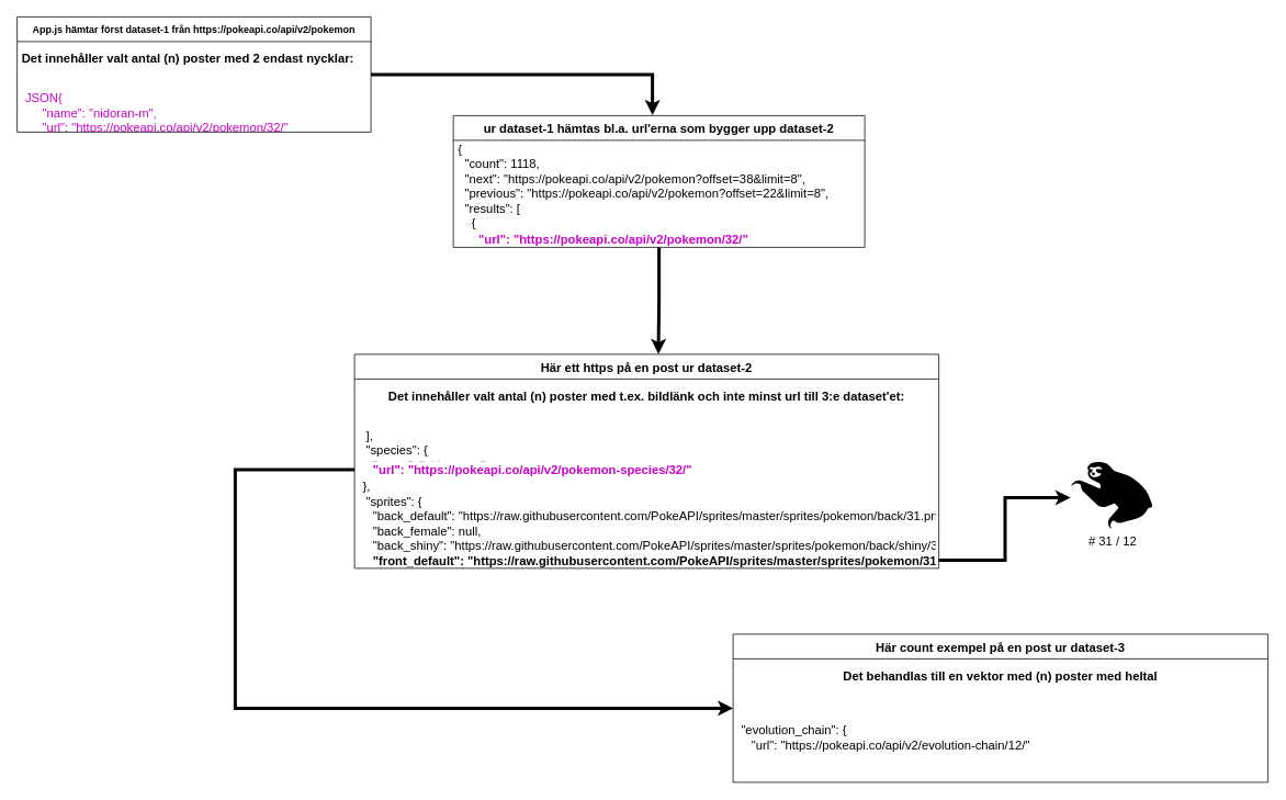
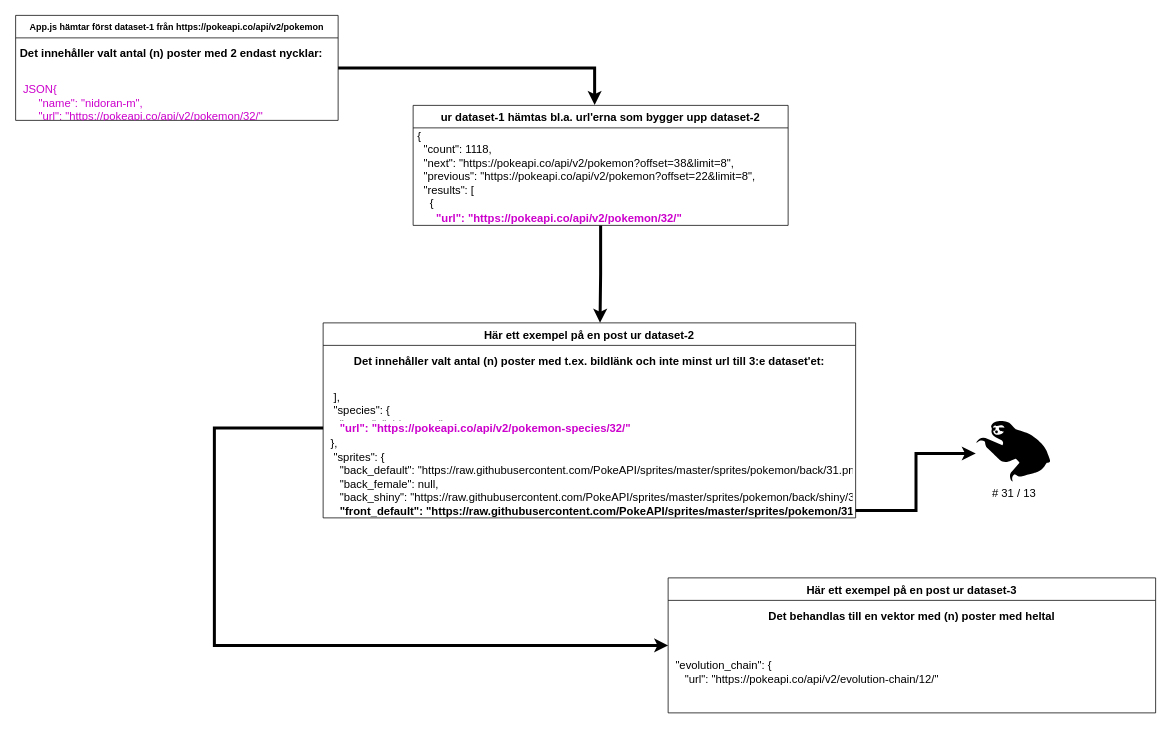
  <mxCell id="0" />
  <mxCell id="1" parent="0" />
  <mxCell id="2" style="edgeStyle=orthogonalEdgeStyle;rounded=0;orthogonalLoop=1;jettySize=auto;html=1;entryX=0.52;entryY=-0.001;entryDx=0;entryDy=0;entryPerimeter=0;strokeWidth=4;" edge="1" parent="1" source="3" target="6"><mxGeometry relative="1" as="geometry" /></mxCell>
  <mxCell id="3" value="ur dataset-1 hämtas bl.a. url'erna som bygger upp dataset-2" style="swimlane;fontStyle=1;childLayout=stackLayout;horizontal=1;startSize=30;horizontalStack=0;resizeParent=1;resizeParentMax=0;resizeLast=0;collapsible=1;marginBottom=0;fontSize=15;" parent="1" vertex="1"><mxGeometry x="550" y="140" width="500" height="160" as="geometry" /></mxCell>
  <mxCell id="4" value="{&#10;  &quot;count&quot;: 1118,&#10;  &quot;next&quot;: &quot;https://pokeapi.co/api/v2/pokemon?offset=38&amp;limit=8&quot;,&#10;  &quot;previous&quot;: &quot;https://pokeapi.co/api/v2/pokemon?offset=22&amp;limit=8&quot;,&#10;  &quot;results&quot;: [&#10;    {&#10;      &quot;name&quot;: &quot;nidoqueen&quot;," style="text;strokeColor=none;fillColor=none;align=left;verticalAlign=middle;spacingLeft=4;spacingRight=4;overflow=hidden;points=[[0,0.5],[1,0.5]];portConstraint=eastwest;rotatable=0;fontSize=15;" parent="3" vertex="1"><mxGeometry y="30" width="500" height="110" as="geometry" /></mxCell>
  <mxCell id="5" value="      &quot;url&quot;: &quot;https://pokeapi.co/api/v2/pokemon/32/&quot;" style="text;strokeColor=none;fillColor=none;align=left;verticalAlign=middle;spacingLeft=4;spacingRight=4;overflow=hidden;points=[[0,0.5],[1,0.5]];portConstraint=eastwest;rotatable=0;fontStyle=1;fontSize=15;fontColor=#CC00CC;" parent="3" vertex="1"><mxGeometry y="140" width="500" height="20" as="geometry" /></mxCell>
- <mxCell id="6" value="Här ett https på en post ur dataset-2" style="swimlane;fontStyle=1;childLayout=stackLayout;horizontal=1;startSize=30;horizontalStack=0;resizeParent=1;resizeParentMax=0;resizeLast=0;collapsible=1;marginBottom=0;fontSize=15;" parent="1" vertex="1"><mxGeometry x="430" y="430" width="710" height="260" as="geometry" /></mxCell>
+ <mxCell id="6" value="Här ett exempel på en post ur dataset-2" style="swimlane;fontStyle=1;childLayout=stackLayout;horizontal=1;startSize=30;horizontalStack=0;resizeParent=1;resizeParentMax=0;resizeLast=0;collapsible=1;marginBottom=0;fontSize=15;" parent="1" vertex="1"><mxGeometry x="430" y="430" width="710" height="260" as="geometry" /></mxCell>
  <mxCell id="7" value="Det innehåller valt antal (n) poster med t.ex. bildlänk och inte minst url till 3:e dataset'et:" style="text;strokeColor=none;fillColor=none;align=center;verticalAlign=middle;spacingLeft=4;spacingRight=4;overflow=hidden;points=[[0,0.5],[1,0.5]];portConstraint=eastwest;rotatable=0;fontStyle=1;fontSize=15;" vertex="1" parent="6"><mxGeometry y="30" width="710" height="40" as="geometry" /></mxCell>
  <mxCell id="8" value="    &#10;  ],&#10;  &quot;species&quot;: {&#10;    &quot;name&quot;: &quot;nidoqueen&quot;,&#10; " style="text;strokeColor=none;fillColor=none;align=left;verticalAlign=middle;spacingLeft=4;spacingRight=4;overflow=hidden;points=[[0,0.5],[1,0.5]];portConstraint=eastwest;rotatable=0;fontSize=15;" parent="6" vertex="1"><mxGeometry y="70" width="710" height="60" as="geometry" /></mxCell>
  <mxCell id="9" value="    &quot;url&quot;: &quot;https://pokeapi.co/api/v2/pokemon-species/32/&quot;" style="text;strokeColor=none;fillColor=none;align=left;verticalAlign=middle;spacingLeft=4;spacingRight=4;overflow=hidden;points=[[0,0.5],[1,0.5]];portConstraint=eastwest;rotatable=0;fontStyle=1;fontSize=15;fontColor=#CC00CC;" parent="6" vertex="1"><mxGeometry y="130" width="710" height="20" as="geometry" /></mxCell>
  <mxCell id="10" value=" },&#10;  &quot;sprites&quot;: {&#10;    &quot;back_default&quot;: &quot;https://raw.githubusercontent.com/PokeAPI/sprites/master/sprites/pokemon/back/31.png&quot;,&#10;    &quot;back_female&quot;: null,&#10;    &quot;back_shiny&quot;: &quot;https://raw.githubusercontent.com/PokeAPI/sprites/master/sprites/pokemon/back/shiny/31.png&quot;,&#10;    &quot;back_shiny_female&quot;: null,&#10;" style="text;strokeColor=none;fillColor=none;align=left;verticalAlign=middle;spacingLeft=4;spacingRight=4;overflow=hidden;points=[[0,0.5],[1,0.5]];portConstraint=eastwest;rotatable=0;fontSize=15;" parent="6" vertex="1"><mxGeometry y="150" width="710" height="90" as="geometry" /></mxCell>
  <mxCell id="11" value="    &quot;front_default&quot;: &quot;https://raw.githubusercontent.com/PokeAPI/sprites/master/sprites/pokemon/31.png&quot;," style="text;strokeColor=none;fillColor=none;align=left;verticalAlign=middle;spacingLeft=4;spacingRight=4;overflow=hidden;points=[[0,0.5],[1,0.5]];portConstraint=eastwest;rotatable=0;fontStyle=1;fontSize=15;" parent="6" vertex="1"><mxGeometry y="240" width="710" height="20" as="geometry" /></mxCell>
- <mxCell id="12" value="Här count exempel på en post ur dataset-3" style="swimlane;fontStyle=1;childLayout=stackLayout;horizontal=1;startSize=30;horizontalStack=0;resizeParent=1;resizeParentMax=0;resizeLast=0;collapsible=1;marginBottom=0;fontSize=15;" parent="1" vertex="1"><mxGeometry x="890" y="770" width="650" height="180" as="geometry" /></mxCell>
+ <mxCell id="12" value="Här ett exempel på en post ur dataset-3" style="swimlane;fontStyle=1;childLayout=stackLayout;horizontal=1;startSize=30;horizontalStack=0;resizeParent=1;resizeParentMax=0;resizeLast=0;collapsible=1;marginBottom=0;fontSize=15;" parent="1" vertex="1"><mxGeometry x="890" y="770" width="650" height="180" as="geometry" /></mxCell>
  <mxCell id="13" value="Det behandlas till en vektor med (n) poster med heltal" style="text;strokeColor=none;fillColor=none;align=center;verticalAlign=middle;spacingLeft=4;spacingRight=4;overflow=hidden;points=[[0,0.5],[1,0.5]];portConstraint=eastwest;rotatable=0;fontStyle=1;fontSize=15;" vertex="1" parent="12"><mxGeometry y="30" width="650" height="40" as="geometry" /></mxCell>
  <mxCell id="14" value=" &quot;evolution_chain&quot;: {&#10;    &quot;url&quot;: &quot;https://pokeapi.co/api/v2/evolution-chain/12/&quot;" style="text;strokeColor=none;fillColor=none;align=left;verticalAlign=middle;spacingLeft=4;spacingRight=4;overflow=hidden;points=[[0,0.5],[1,0.5]];portConstraint=eastwest;rotatable=0;fontSize=15;" parent="12" vertex="1"><mxGeometry y="70" width="650" height="110" as="geometry" /></mxCell>
  <mxCell id="15" style="edgeStyle=orthogonalEdgeStyle;rounded=0;orthogonalLoop=1;jettySize=auto;html=1;fontSize=15;exitX=0;exitY=0.5;exitDx=0;exitDy=0;strokeWidth=4;" parent="1" target="12" edge="1" source="9"><mxGeometry relative="1" as="geometry"><mxPoint x="-20" y="491" as="sourcePoint" /><Array as="points"><mxPoint x="285" y="570" /></Array></mxGeometry></mxCell>
- <mxCell id="16" value="# 31 / 12" style="shape=mxgraph.signs.animals.sloth;html=1;pointerEvents=1;fillColor=#000000;strokeColor=none;verticalLabelPosition=bottom;verticalAlign=top;align=center;fontSize=15;" parent="1" vertex="1"><mxGeometry x="1301" y="560.5" width="99" height="81" as="geometry" /></mxCell>
+ <mxCell id="16" value="# 31 / 13" style="shape=mxgraph.signs.animals.sloth;html=1;pointerEvents=1;fillColor=#000000;strokeColor=none;verticalLabelPosition=bottom;verticalAlign=top;align=center;fontSize=15;" parent="1" vertex="1"><mxGeometry x="1301" y="560.5" width="99" height="81" as="geometry" /></mxCell>
  <mxCell id="17" style="edgeStyle=orthogonalEdgeStyle;rounded=0;orthogonalLoop=1;jettySize=auto;html=1;entryX=-0.008;entryY=0.539;entryDx=0;entryDy=0;entryPerimeter=0;fontSize=15;strokeWidth=4;" parent="1" source="11" target="16" edge="1"><mxGeometry relative="1" as="geometry" /></mxCell>
  <mxCell id="18" style="edgeStyle=orthogonalEdgeStyle;rounded=0;orthogonalLoop=1;jettySize=auto;html=1;entryX=0.484;entryY=-0.004;entryDx=0;entryDy=0;entryPerimeter=0;strokeWidth=4;" edge="1" parent="1" source="19" target="3"><mxGeometry relative="1" as="geometry" /></mxCell>
  <mxCell id="19" value="App.js hämtar först dataset-1 från https://pokeapi.co/api/v2/pokemon" style="swimlane;fontStyle=1;childLayout=stackLayout;horizontal=1;startSize=30;horizontalStack=0;resizeParent=1;resizeParentMax=0;resizeLast=0;collapsible=1;marginBottom=0;" vertex="1" parent="1"><mxGeometry x="20" y="20" width="430" height="140" as="geometry" /></mxCell>
  <mxCell id="20" value="Det innehåller valt antal (n) poster med 2 endast nycklar:" style="text;strokeColor=none;fillColor=none;align=left;verticalAlign=middle;spacingLeft=4;spacingRight=4;overflow=hidden;points=[[0,0.5],[1,0.5]];portConstraint=eastwest;rotatable=0;fontStyle=1;fontSize=15;" vertex="1" parent="19"><mxGeometry y="30" width="430" height="40" as="geometry" /></mxCell>
  <mxCell id="21" value="&#10; JSON{&#10;      &quot;name&quot;: &quot;nidoran-m&quot;,&#10;      &quot;url&quot;: &quot;https://pokeapi.co/api/v2/pokemon/32/&quot;&#10;    },&#10;    {&#10;      &quot;name&quot;: &quot;nidorino&quot;,&#10;      &quot;url&quot;: &quot;https://pokeapi.co/api/v2/pokemon/33/&quot;&#10;    }" style="text;strokeColor=none;fillColor=none;align=left;verticalAlign=middle;spacingLeft=4;spacingRight=4;overflow=hidden;points=[[0,0.5],[1,0.5]];portConstraint=eastwest;rotatable=0;fontSize=15;fontStyle=0;fontColor=#CC00CC;" parent="19" vertex="1"><mxGeometry y="70" width="430" height="70" as="geometry" /></mxCell>
